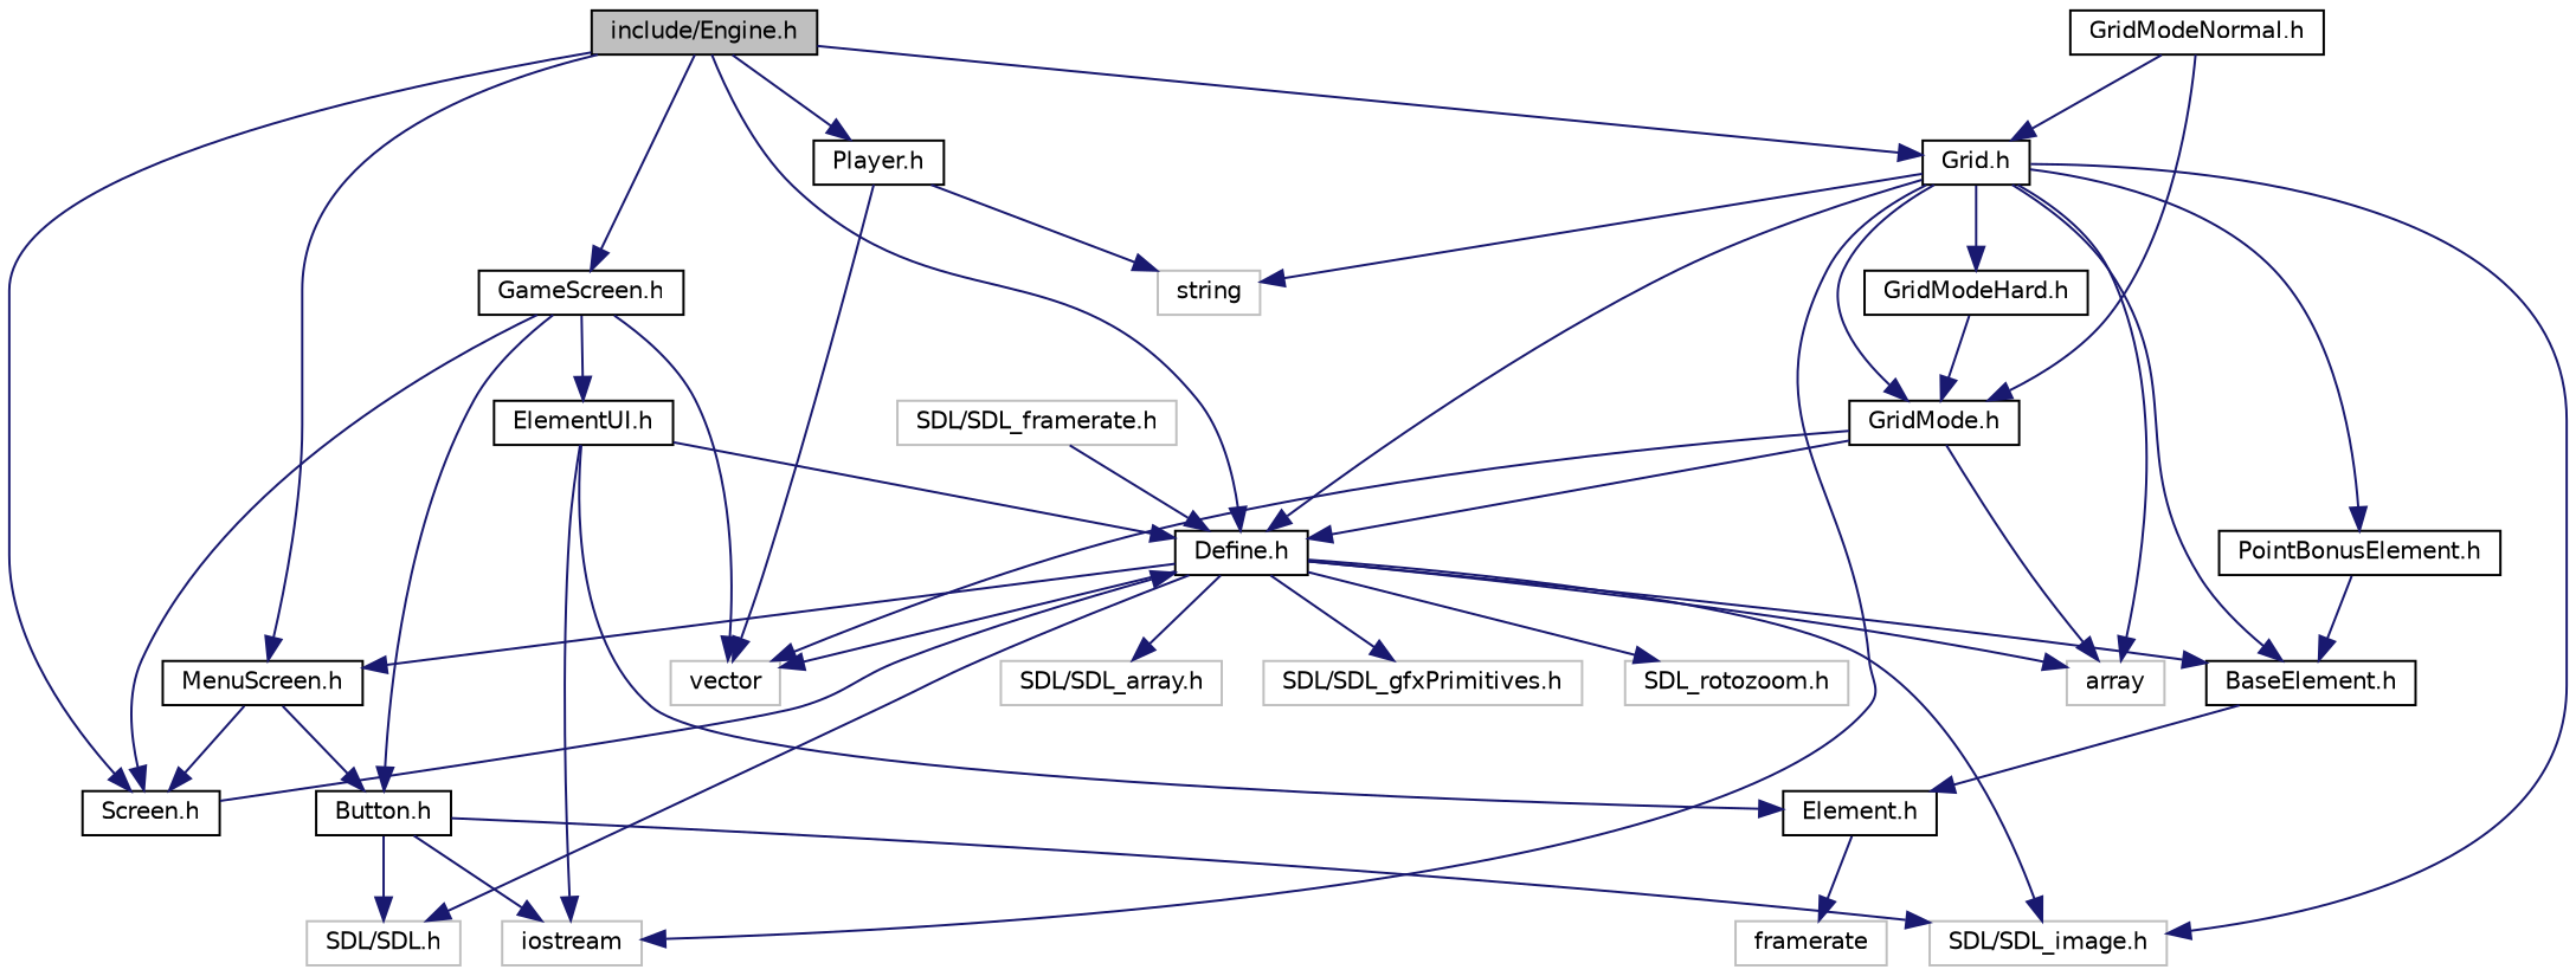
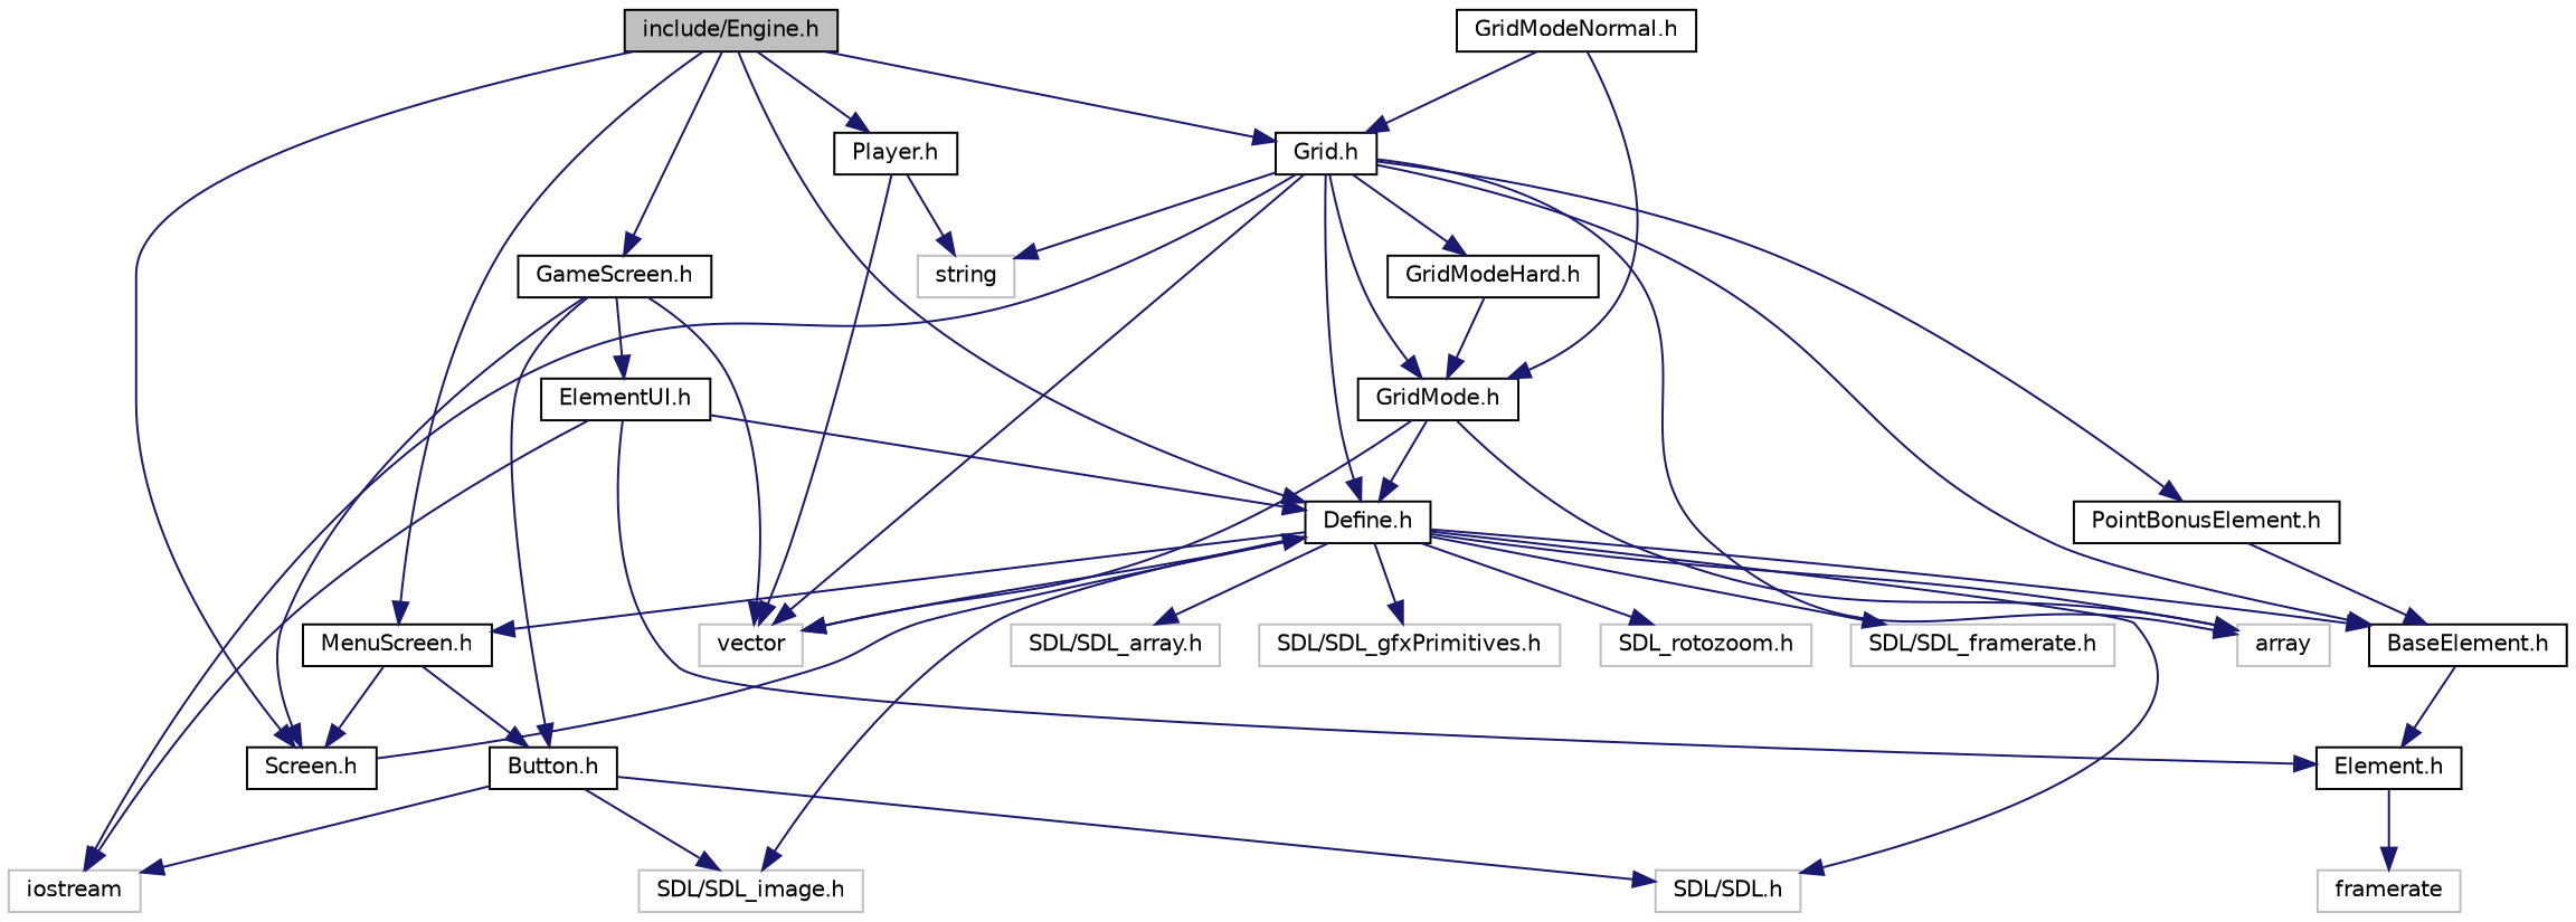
  digraph {
    node [color=black fillcolor=white fontname=Helvetica fontsize=10 shape=record style=filled]
    edge [color=midnightblue fontname=Helvetica fontsize=10 labelfontname=Helvetica labelfontsize=10 style=solid]
    n1 [fillcolor=grey75 fontcolor=black height=0.2 label="include/Engine.h" width=0.4]
    n2 [height=0.2 label="Grid.h" width=0.4]
    n3 [height=0.2 label="Define.h" width=0.4]
    n4 [height=0.2 label="Screen.h" width=0.4]
    n5 [height=0.2 label="MenuScreen.h" width=0.4]
    n6 [height=0.2 label="GameScreen.h" width=0.4]
    n7 [height=0.2 label="Player.h" width=0.4]
    n8 [color=grey75 height=0.2 label=iostream width=0.4]
    n9 [color=grey75 height=0.2 label=vector width=0.4]
    n10 [color=grey75 height=0.2 label=array width=0.4]
    n11 [color=grey75 height=0.2 label=string width=0.4]
    n12 [height=0.2 label="BaseElement.h" width=0.4]
    n13 [height=0.2 label="PointBonusElement.h" width=0.4]
    n14 [height=0.2 label="GridMode.h" width=0.4]
    n15 [height=0.2 label="GridModeHard.h" width=0.4]
    n16 [color=grey75 height=0.2 label="SDL/SDL.h" width=0.4]
    n17 [color=grey75 height=0.2 label="SDL/SDL_array.h" width=0.4]
    n18 [color=grey75 height=0.2 label="SDL/SDL_gfxPrimitives.h" width=0.4]
    n19 [color=grey75 height=0.2 label="SDL_rotozoom.h" width=0.4]
    n20 [color=grey75 height=0.2 label="SDL/SDL_framerate.h" width=0.4]
    n21 [color=grey75 height=0.2 label="SDL/SDL_image.h" width=0.4]
    n22 [height=0.2 label="Button.h" width=0.4]
    n23 [height=0.2 label="ElementUI.h" width=0.4]
    n24 [height=0.2 label="Element.h" width=0.4]
    n25 [height=0.2 label="GridModeNormal.h" width=0.4]
    n26 [color=grey75 height=0.2 label=framerate width=0.4]
    n1 -> n2
    n1 -> n3
    n1 -> n4
    n1 -> n5
    n1 -> n6
    n1 -> n7
    n2 -> n3
    n2 -> n8
-   n2 -> n21
+   n2 -> n9
    n2 -> n10
    n2 -> n11
    n2 -> n12
    n2 -> n13
    n2 -> n14
    n2 -> n15
    n3 -> n5
    n3 -> n9
    n3 -> n10
    n3 -> n12
    n3 -> n16
    n3 -> n17
    n3 -> n18
    n3 -> n19
-   n20 -> n3
+   n3 -> n20
    n3 -> n21
    n4 -> n3
    n5 -> n4
    n5 -> n22
    n6 -> n4
    n6 -> n9
    n6 -> n22
    n6 -> n23
    n7 -> n9
    n7 -> n11
    n12 -> n24
    n13 -> n12
    n14 -> n3
    n14 -> n9
    n14 -> n10
    n15 -> n14
    n22 -> n8
    n22 -> n16
    n22 -> n21
    n23 -> n3
    n23 -> n8
    n23 -> n24
    n24 -> n26
    n25 -> n2
    n25 -> n14
  }
